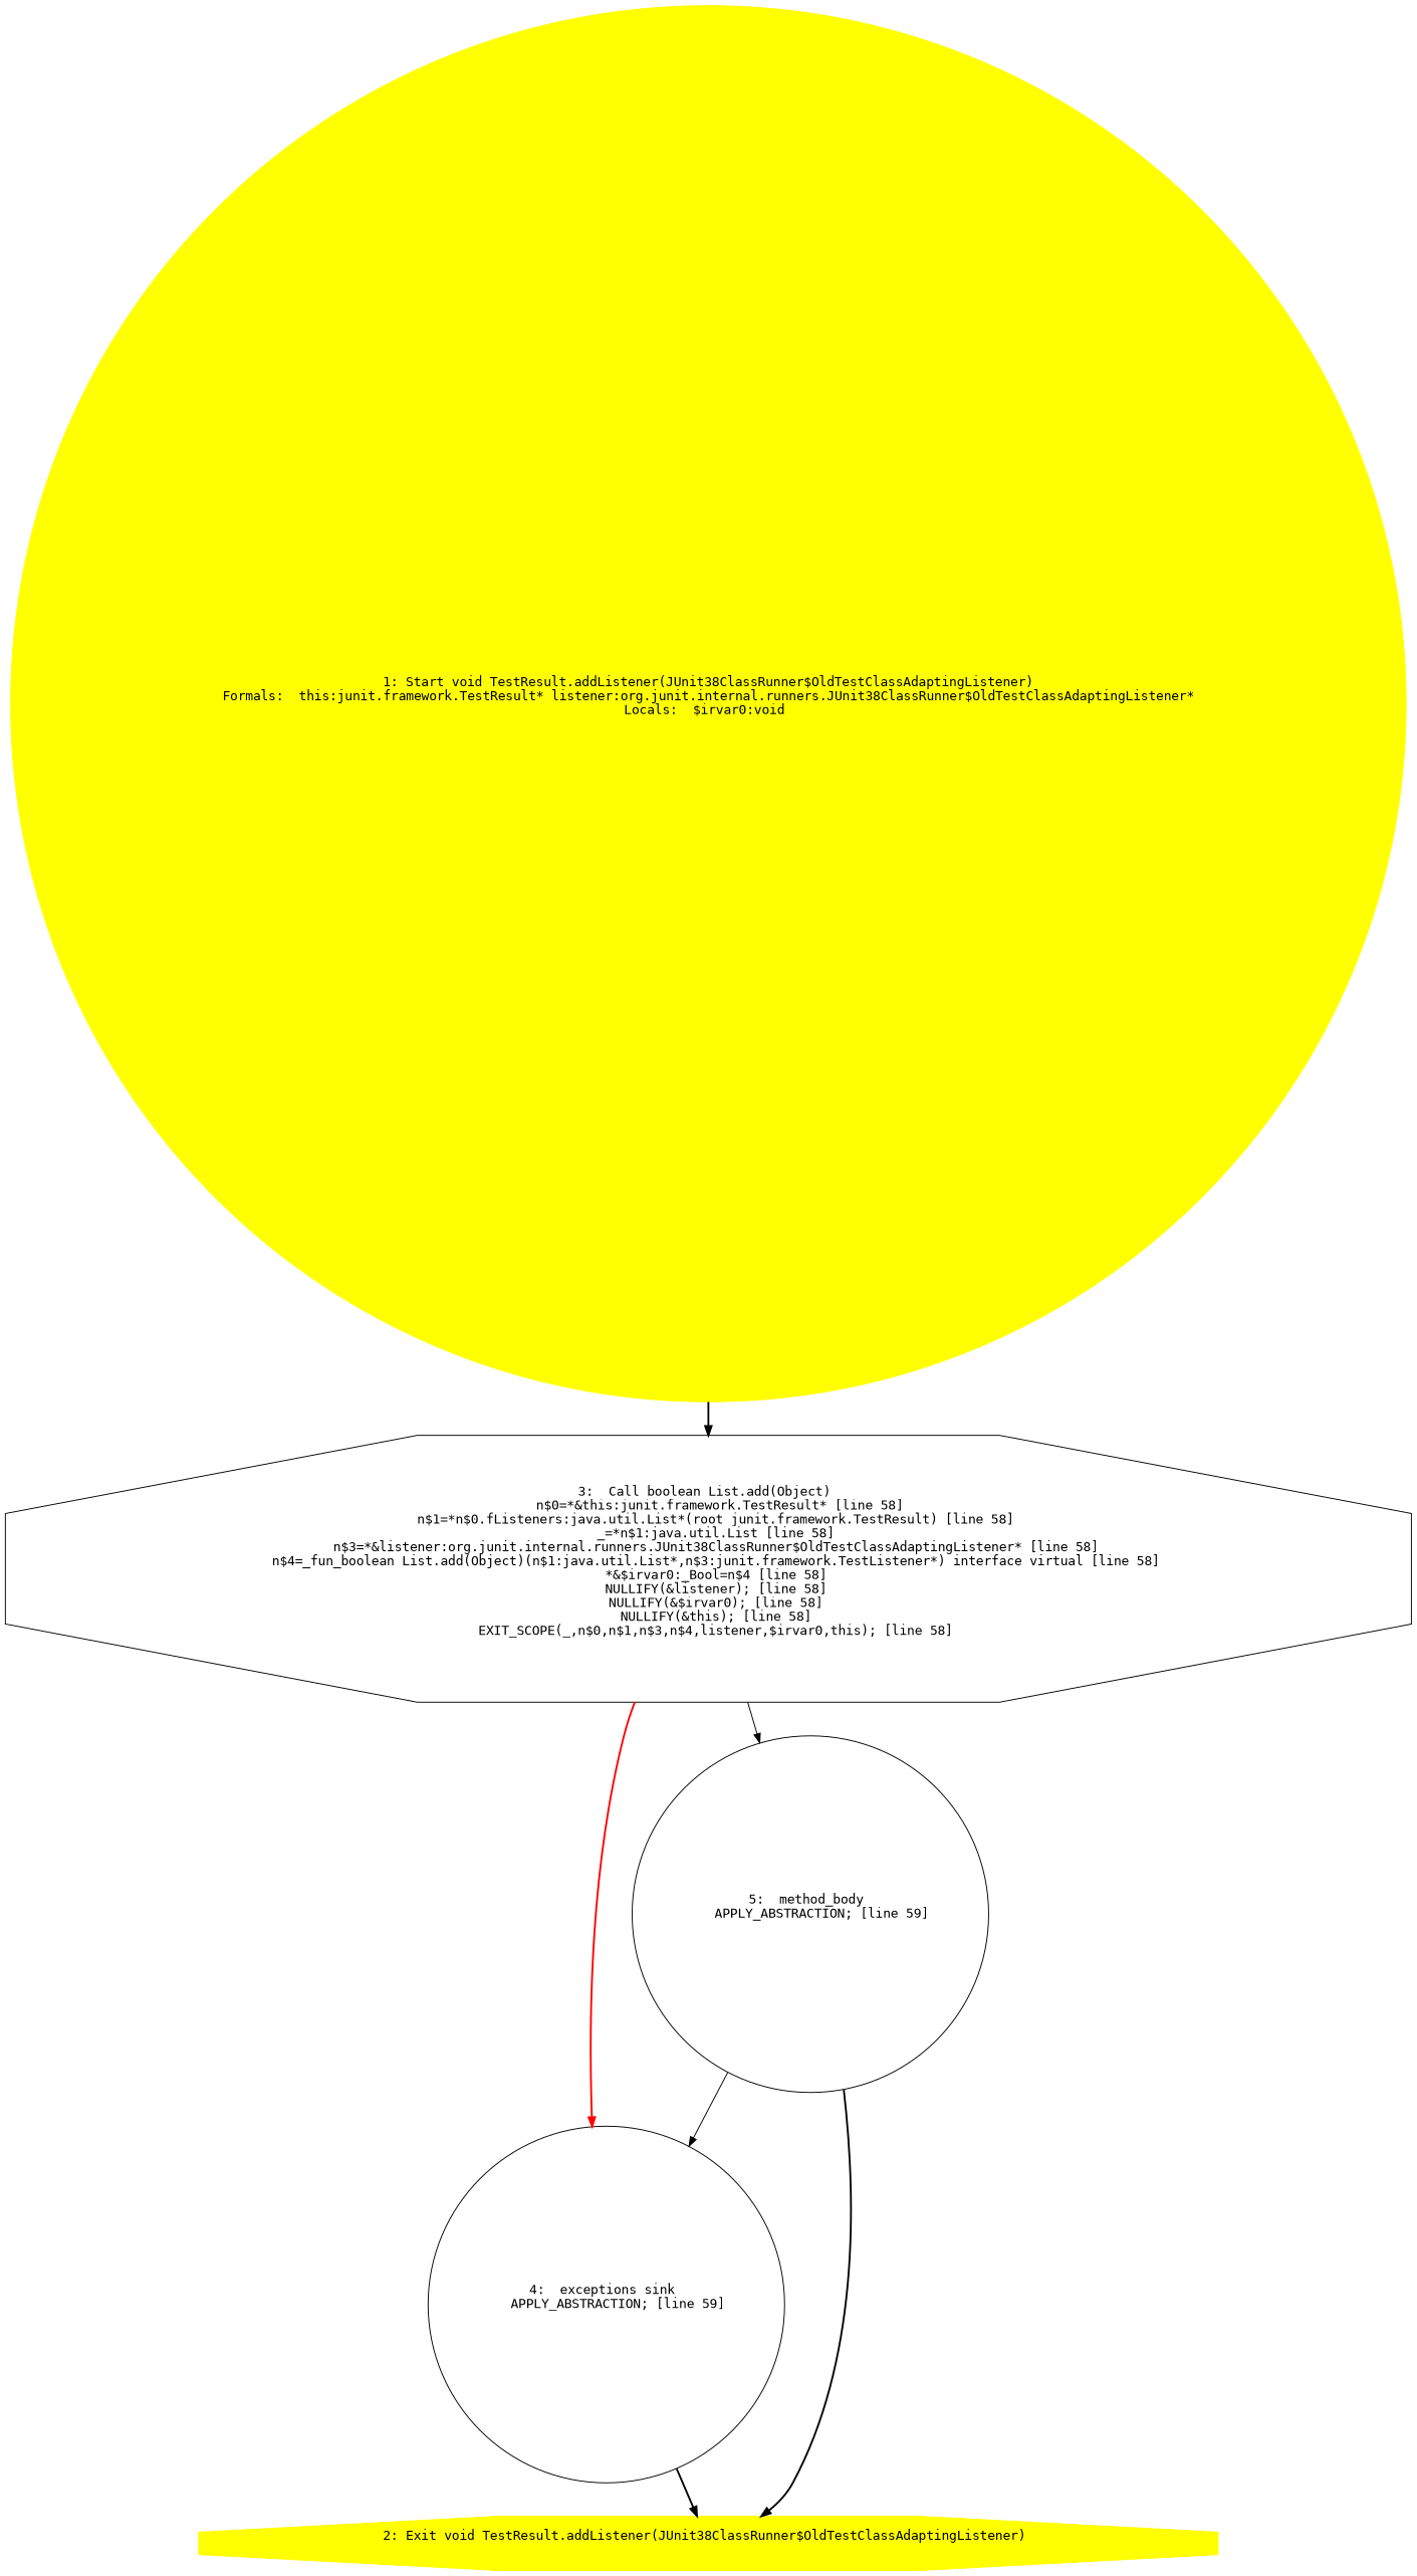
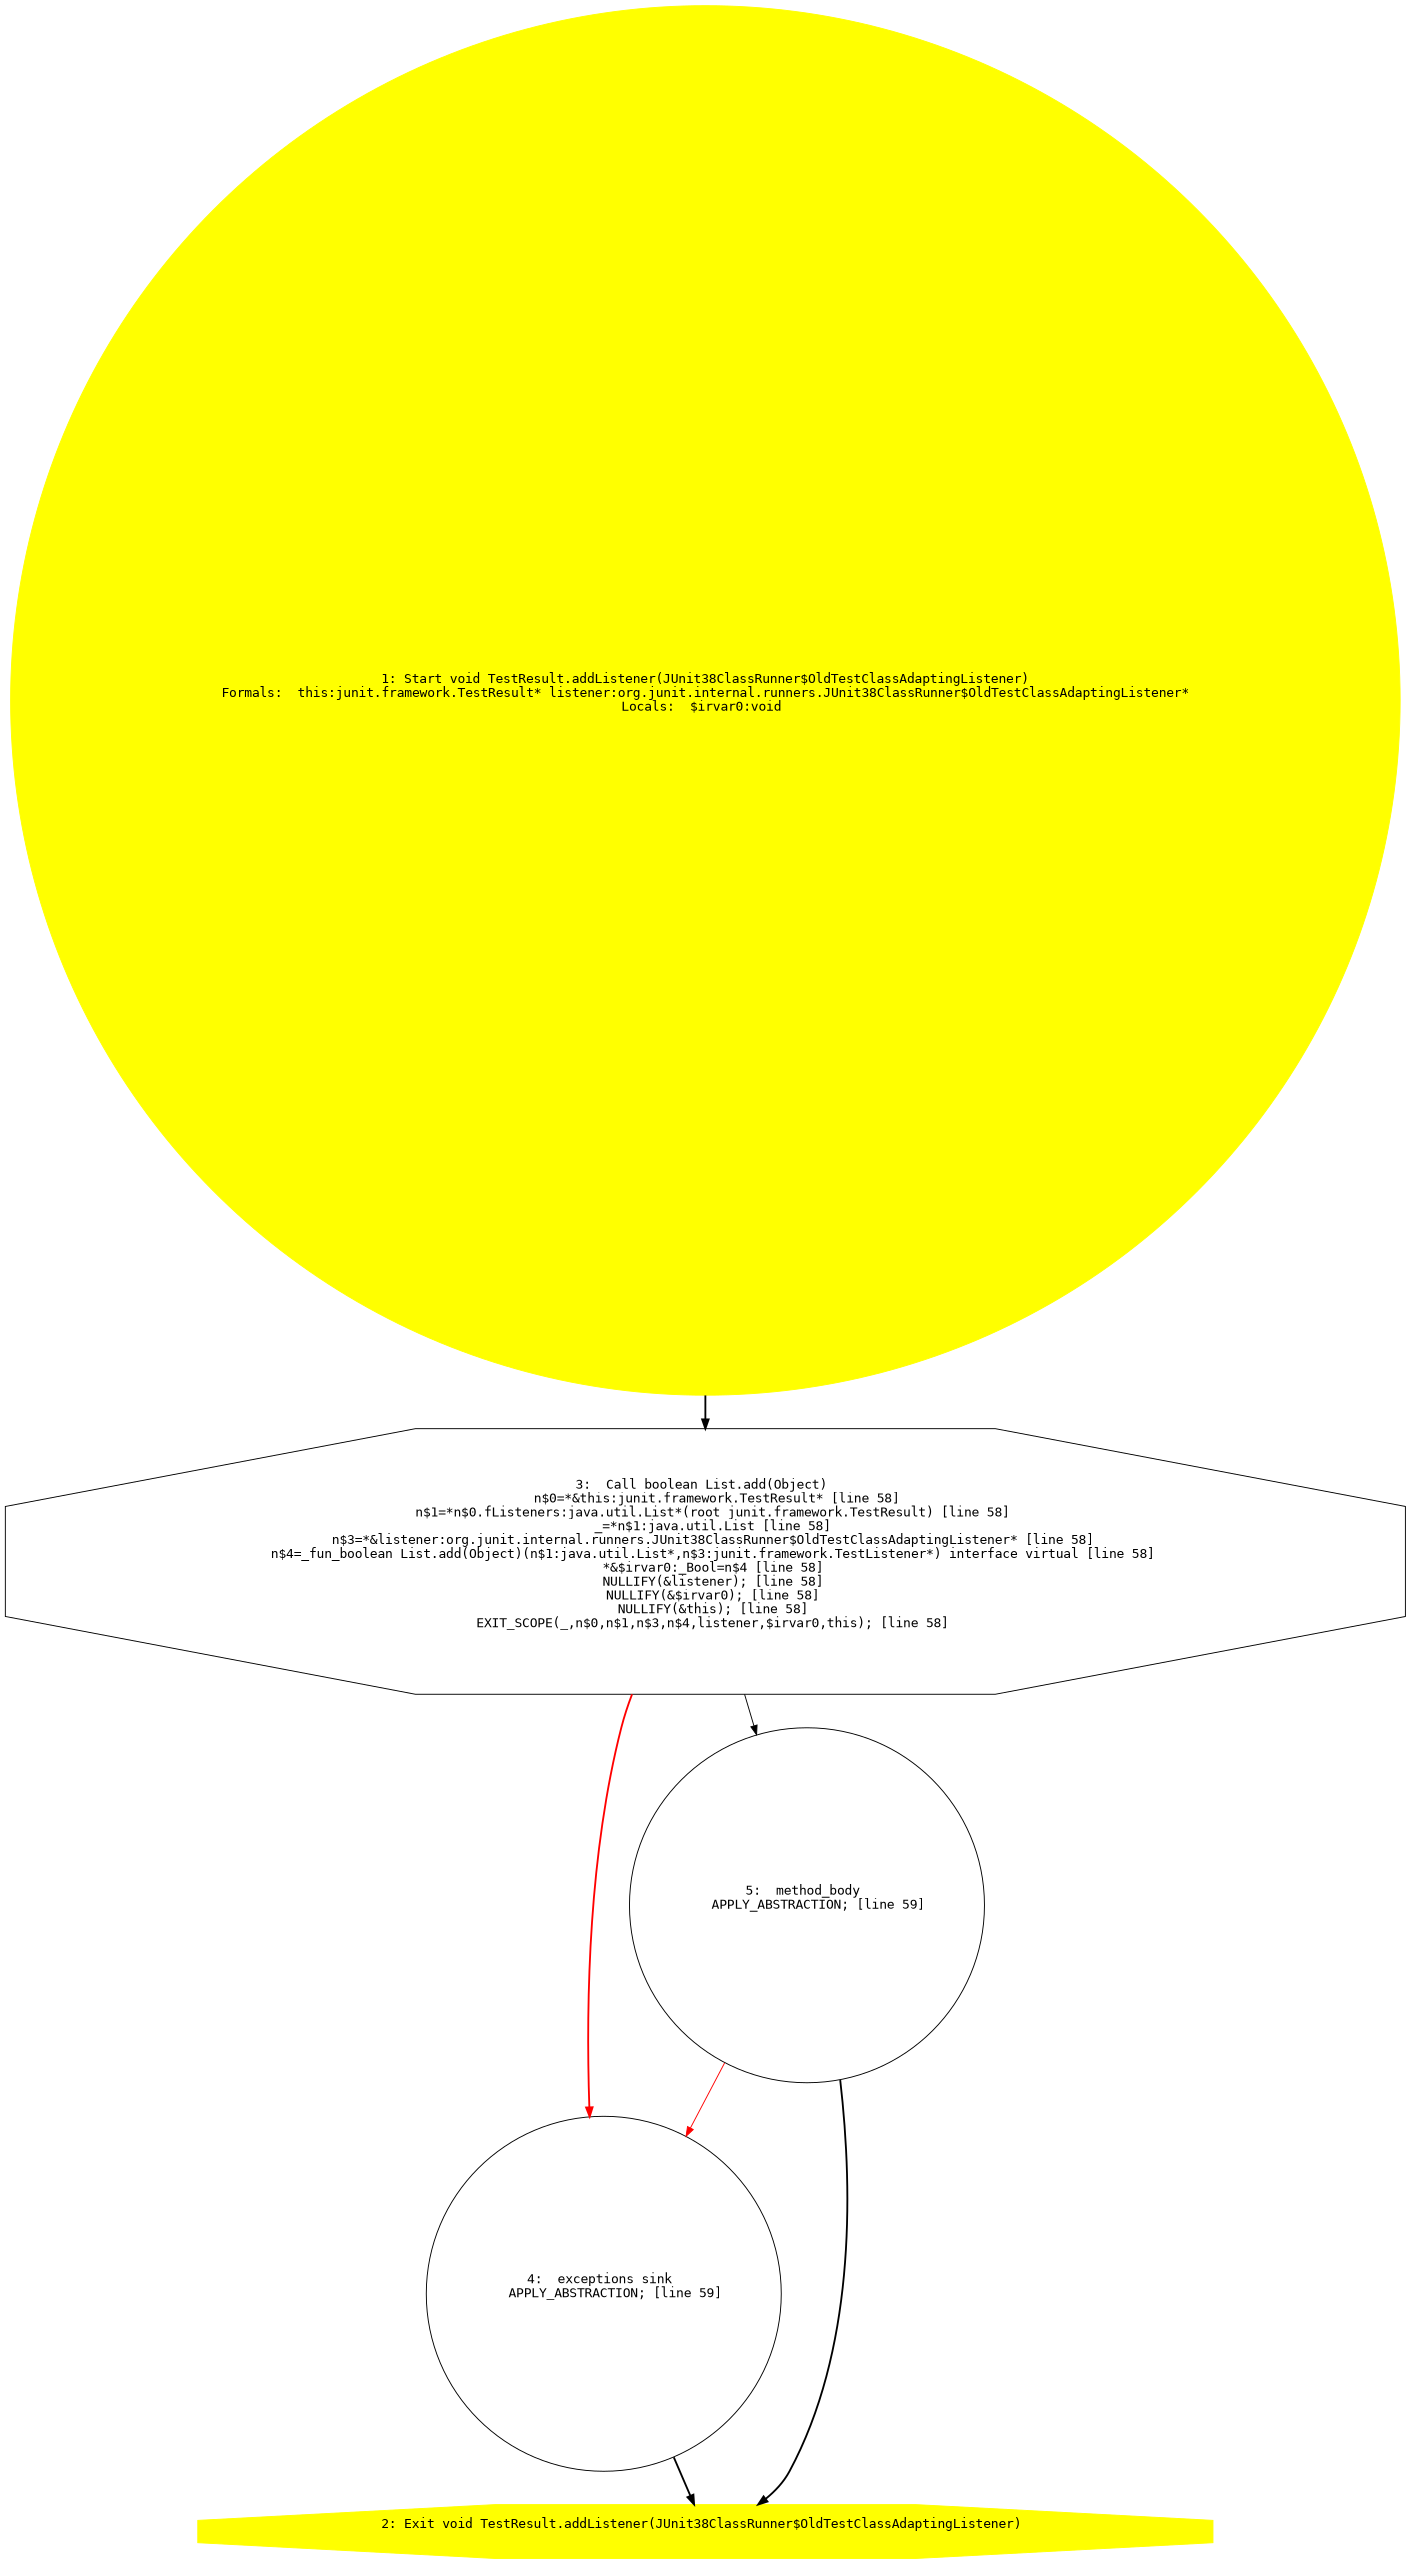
  digraph {
    fontname="DejaVu Sans Mono"
    node [shape=circle fontname="DejaVu Sans Mono"]
    edge [style=bold fontname="DejaVu Sans Mono"]
    n1 [color=yellow label="1: Start void TestResult.addListener(JUnit38ClassRunner$OldTestClassAdaptingListener)\nFormals:  this:junit.framework.TestResult* listener:org.junit.internal.runners.JUnit38ClassRunner$OldTestClassAdaptingListener*\nLocals:  $irvar0:void \n  " style=filled]
    n2 [label="3:  Call boolean List.add(Object) \n   n$0=*&this:junit.framework.TestResult* [line 58]\n  n$1=*n$0.fListeners:java.util.List*(root junit.framework.TestResult) [line 58]\n  _=*n$1:java.util.List [line 58]\n  n$3=*&listener:org.junit.internal.runners.JUnit38ClassRunner$OldTestClassAdaptingListener* [line 58]\n  n$4=_fun_boolean List.add(Object)(n$1:java.util.List*,n$3:junit.framework.TestListener*) interface virtual [line 58]\n  *&$irvar0:_Bool=n$4 [line 58]\n  NULLIFY(&listener); [line 58]\n  NULLIFY(&$irvar0); [line 58]\n  NULLIFY(&this); [line 58]\n  EXIT_SCOPE(_,n$0,n$1,n$3,n$4,listener,$irvar0,this); [line 58]\n " shape=octagon]
    n3 [label="5:  method_body \n   APPLY_ABSTRACTION; [line 59]\n "]
    n4 [label="4:  exceptions sink \n   APPLY_ABSTRACTION; [line 59]\n "]
    n5 [color=yellow label="2: Exit void TestResult.addListener(JUnit38ClassRunner$OldTestClassAdaptingListener) \n  " style=filled shape=octagon]
    n1 -> n2
    n2 -> n3 [style=solid]
    n2 -> n4 [color=red]
-   n3 -> n4 [color=black style=solid]
+   n3 -> n4 [color=red style=solid]
    n3 -> n5
    n4 -> n5
  }
